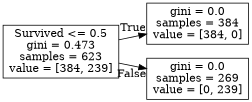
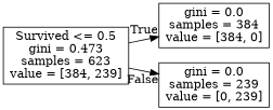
  digraph {
    rankdir=LR
    node [shape=box]
    edge [labeldistance=2.5]
    n1 [label="Survived <= 0.5\ngini = 0.473\nsamples = 623\nvalue = [384, 239]"]
    n2 [label="gini = 0.0\nsamples = 384\nvalue = [384, 0]"]
-   n3 [label="gini = 0.0\nsamples = 269\nvalue = [0, 239]"]
+   n3 [label="gini = 0.0\nsamples = 239\nvalue = [0, 239]"]
    n1 -> n2 [headlabel=True labelangle=45]
    n1 -> n3 [headlabel=False labelangle=-45]
  }
